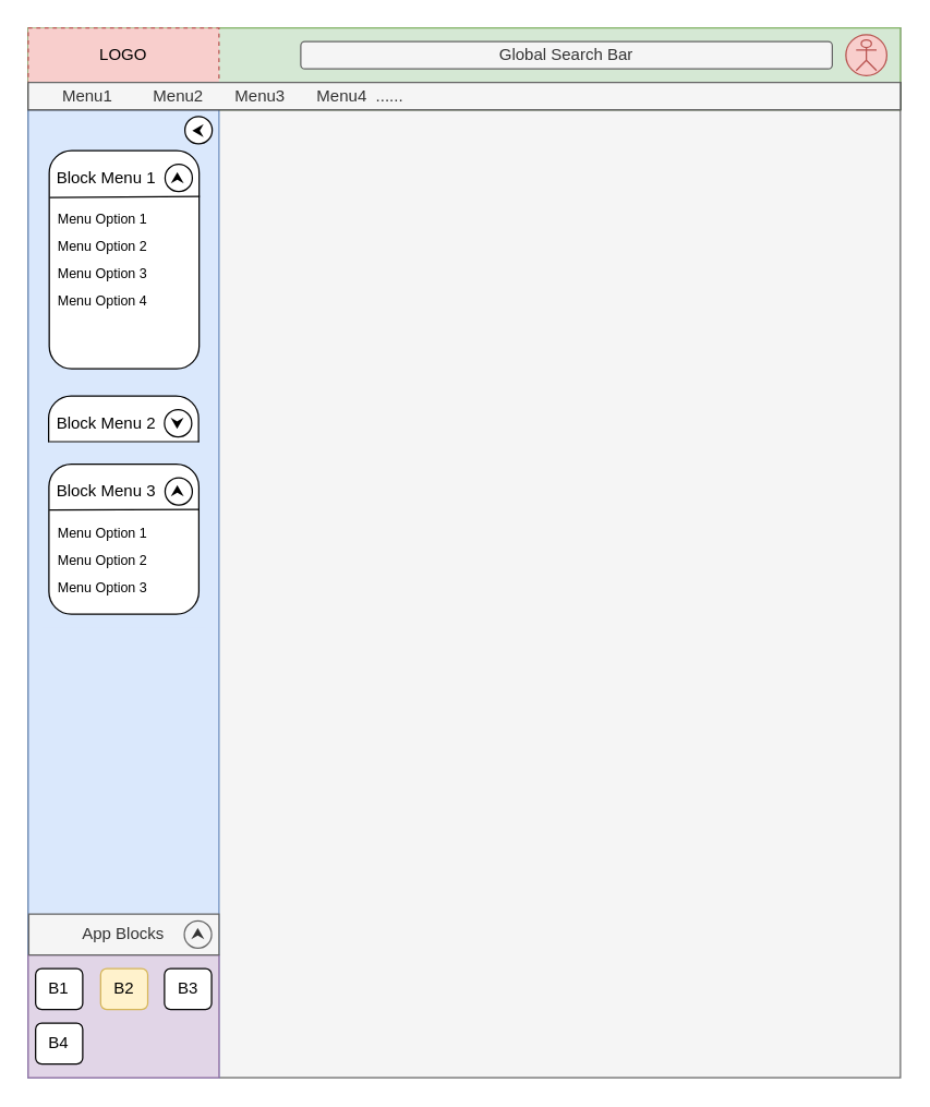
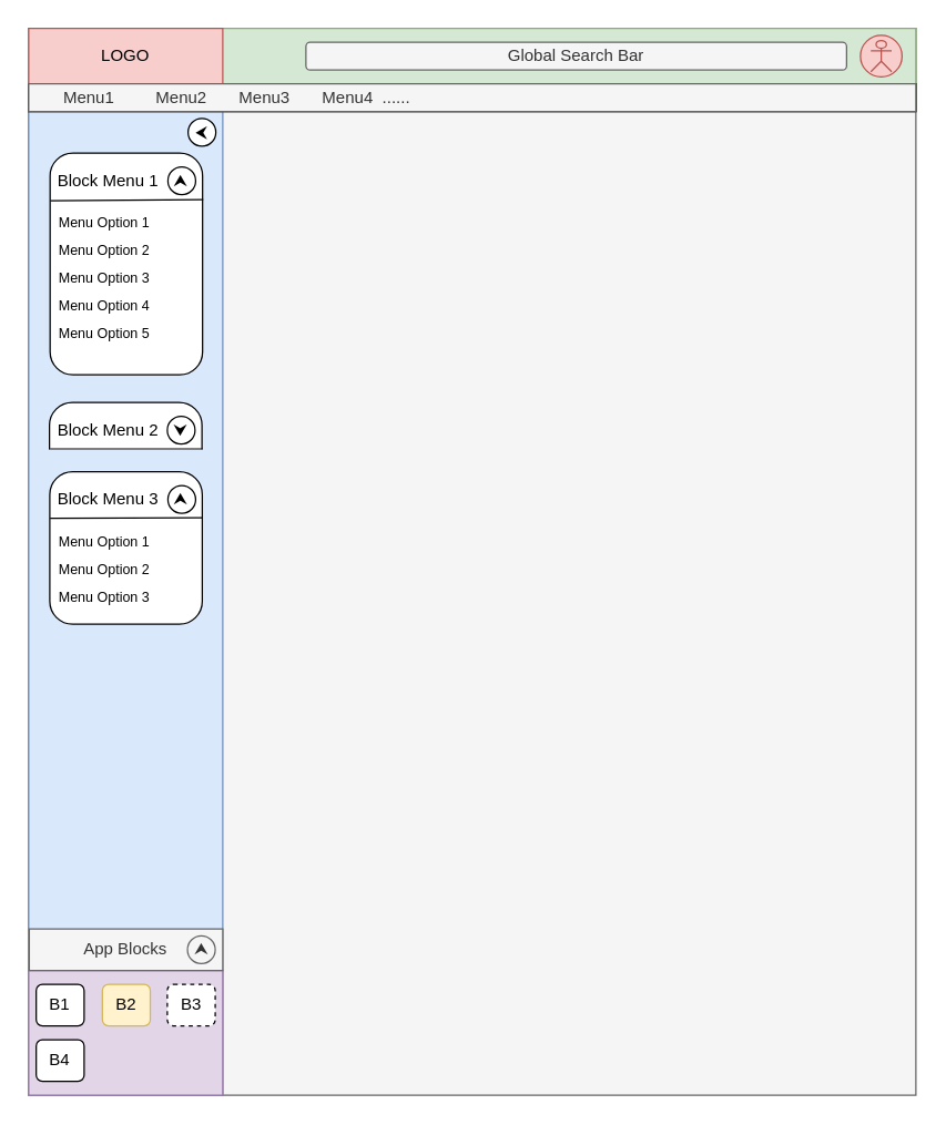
  <mxCell id="0" />
  <mxCell id="1" parent="0" />
  <mxCell id="2" value="" style="rounded=0;whiteSpace=wrap;html=1;fillColor=#f5f5f5;strokeColor=#666666;fontColor=#333333;" parent="1" vertex="1"><mxGeometry x="20" y="20" width="640" height="770" as="geometry" /></mxCell>
  <mxCell id="3" value="" style="rounded=0;whiteSpace=wrap;html=1;fillColor=#d5e8d4;strokeColor=#82b366;" parent="1" vertex="1"><mxGeometry x="20" y="20" width="640" height="60" as="geometry" /></mxCell>
  <mxCell id="4" value="" style="rounded=0;whiteSpace=wrap;html=1;fillColor=#dae8fc;strokeColor=#6c8ebf;" parent="1" vertex="1"><mxGeometry x="20" y="80" width="140" height="710" as="geometry" /></mxCell>
  <mxCell id="5" value="" style="rounded=0;whiteSpace=wrap;html=1;" parent="1" vertex="1"><mxGeometry x="20" y="60" width="640" height="20" as="geometry" /></mxCell>
- <mxCell id="6" value="LOGO" style="rounded=0;whiteSpace=wrap;html=1;fillColor=#f8cecc;strokeColor=#b85450;dashed=1;" parent="1" vertex="1"><mxGeometry x="20" y="20" width="140" height="40" as="geometry" /></mxCell>
+ <mxCell id="6" value="LOGO" style="rounded=0;whiteSpace=wrap;html=1;fillColor=#f8cecc;strokeColor=#b85450;" parent="1" vertex="1"><mxGeometry x="20" y="20" width="140" height="40" as="geometry" /></mxCell>
  <mxCell id="7" value="Global Search Bar" style="rounded=1;whiteSpace=wrap;html=1;fillColor=#f5f5f5;strokeColor=#666666;fontColor=#333333;" parent="1" vertex="1"><mxGeometry x="220" y="30" width="390" height="20" as="geometry" /></mxCell>
  <mxCell id="8" value="" style="ellipse;whiteSpace=wrap;html=1;aspect=fixed;fillColor=#f8cecc;strokeColor=#b85450;" parent="1" vertex="1"><mxGeometry x="620" y="25" width="30" height="30" as="geometry" /></mxCell>
  <mxCell id="9" value="" style="shape=umlActor;verticalLabelPosition=bottom;verticalAlign=top;html=1;outlineConnect=0;fillColor=#f8cecc;strokeColor=#b85450;" parent="1" vertex="1"><mxGeometry x="627.5" y="28.75" width="15" height="22.5" as="geometry" /></mxCell>
  <mxCell id="10" value="&amp;nbsp; &amp;nbsp; &amp;nbsp; &amp;nbsp;Menu1&amp;nbsp; &amp;nbsp; &amp;nbsp; &amp;nbsp; &amp;nbsp;Menu2&amp;nbsp; &amp;nbsp; &amp;nbsp; &amp;nbsp;Menu3&amp;nbsp; &amp;nbsp; &amp;nbsp; &amp;nbsp;Menu4&amp;nbsp; ......" style="text;html=1;strokeColor=#666666;fillColor=#f5f5f5;align=left;verticalAlign=middle;whiteSpace=wrap;rounded=0;fontColor=#333333;" parent="1" vertex="1"><mxGeometry x="20" y="60" width="640" height="20" as="geometry" /></mxCell>
  <mxCell id="11" value="" style="rounded=1;whiteSpace=wrap;html=1;align=left;" parent="1" vertex="1"><mxGeometry x="35.44" y="110" width="110" height="160" as="geometry" /></mxCell>
  <mxCell id="12" value="" style="endArrow=none;html=1;exitX=0.003;exitY=0.215;exitDx=0;exitDy=0;exitPerimeter=0;entryX=1.004;entryY=0.21;entryDx=0;entryDy=0;entryPerimeter=0;" parent="1" source="11" target="11" edge="1"><mxGeometry width="50" height="50" relative="1" as="geometry"><mxPoint x="35.44" y="140" as="sourcePoint" /><mxPoint x="146.44" y="140" as="targetPoint" /></mxGeometry></mxCell>
  <mxCell id="13" value="Menu Option 1" style="text;html=1;strokeColor=none;fillColor=none;align=left;verticalAlign=middle;whiteSpace=wrap;rounded=0;fontSize=10;" parent="1" vertex="1"><mxGeometry x="40.44" y="150" width="100" height="20" as="geometry" /></mxCell>
  <mxCell id="14" value="Menu Option 2" style="text;html=1;strokeColor=none;fillColor=none;align=left;verticalAlign=middle;whiteSpace=wrap;rounded=0;fontSize=10;" parent="1" vertex="1"><mxGeometry x="40.44" y="170" width="100" height="20" as="geometry" /></mxCell>
  <mxCell id="15" value="Menu Option 3" style="text;html=1;strokeColor=none;fillColor=none;align=left;verticalAlign=middle;whiteSpace=wrap;rounded=0;fontSize=10;" parent="1" vertex="1"><mxGeometry x="40.44" y="190" width="100" height="20" as="geometry" /></mxCell>
  <mxCell id="16" value="Menu Option 4" style="text;html=1;strokeColor=none;fillColor=none;align=left;verticalAlign=middle;whiteSpace=wrap;rounded=0;fontSize=10;" parent="1" vertex="1"><mxGeometry x="40.44" y="210" width="100" height="20" as="geometry" /></mxCell>
+ <mxCell id="17" value="Menu Option 5" style="text;html=1;strokeColor=none;fillColor=none;align=left;verticalAlign=middle;whiteSpace=wrap;rounded=0;fontSize=10;" parent="1" vertex="1"><mxGeometry x="40.44" y="230" width="100" height="20" as="geometry" /></mxCell>
  <mxCell id="18" value="Block Menu 1" style="text;html=1;strokeColor=none;fillColor=none;align=center;verticalAlign=middle;whiteSpace=wrap;rounded=0;" parent="1" vertex="1"><mxGeometry x="40.44" y="120" width="75" height="20" as="geometry" /></mxCell>
  <mxCell id="19" value="⮝" style="ellipse;whiteSpace=wrap;html=1;" parent="1" vertex="1"><mxGeometry x="120.44" y="120" width="20" height="20" as="geometry" /></mxCell>
  <mxCell id="20" value="" style="rounded=1;whiteSpace=wrap;html=1;align=left;" parent="1" vertex="1"><mxGeometry x="35" y="290" width="110" height="160" as="geometry" /></mxCell>
  <mxCell id="21" value="" style="endArrow=none;html=1;entryX=1.004;entryY=0.21;entryDx=0;entryDy=0;entryPerimeter=0;exitX=0.004;exitY=0.21;exitDx=0;exitDy=0;exitPerimeter=0;" parent="1" source="20" target="20" edge="1"><mxGeometry width="50" height="50" relative="1" as="geometry"><mxPoint x="35.44" y="324" as="sourcePoint" /><mxPoint x="146" y="320" as="targetPoint" /></mxGeometry></mxCell>
  <mxCell id="22" value="Block Menu 2" style="text;html=1;strokeColor=none;fillColor=none;align=center;verticalAlign=middle;whiteSpace=wrap;rounded=0;" parent="1" vertex="1"><mxGeometry x="40" y="300" width="75" height="20" as="geometry" /></mxCell>
  <mxCell id="23" value="⮟" style="ellipse;whiteSpace=wrap;html=1;" parent="1" vertex="1"><mxGeometry x="120" y="300" width="20" height="20" as="geometry" /></mxCell>
  <mxCell id="24" value="" style="rounded=0;whiteSpace=wrap;html=1;fontSize=19;align=left;fillColor=#dae8fc;strokeColor=none;" parent="1" vertex="1"><mxGeometry x="30" y="324" width="120" height="136" as="geometry" /></mxCell>
  <mxCell id="25" value="" style="rounded=1;whiteSpace=wrap;html=1;align=left;" parent="1" vertex="1"><mxGeometry x="35.22" y="340" width="110" height="110" as="geometry" /></mxCell>
  <mxCell id="26" value="" style="endArrow=none;html=1;exitX=0.003;exitY=0.215;exitDx=0;exitDy=0;exitPerimeter=0;entryX=1.004;entryY=0.21;entryDx=0;entryDy=0;entryPerimeter=0;" parent="1" edge="1"><mxGeometry width="50" height="50" relative="1" as="geometry"><mxPoint x="35.44" y="373.65" as="sourcePoint" /><mxPoint x="145.55" y="373.1" as="targetPoint" /></mxGeometry></mxCell>
  <mxCell id="27" value="Menu Option 1" style="text;html=1;strokeColor=none;fillColor=none;align=left;verticalAlign=middle;whiteSpace=wrap;rounded=0;fontSize=10;" parent="1" vertex="1"><mxGeometry x="40.22" y="380" width="100" height="20" as="geometry" /></mxCell>
  <mxCell id="28" value="Menu Option 2" style="text;html=1;strokeColor=none;fillColor=none;align=left;verticalAlign=middle;whiteSpace=wrap;rounded=0;fontSize=10;" parent="1" vertex="1"><mxGeometry x="40.22" y="400" width="100" height="20" as="geometry" /></mxCell>
  <mxCell id="29" value="Menu Option 3" style="text;html=1;strokeColor=none;fillColor=none;align=left;verticalAlign=middle;whiteSpace=wrap;rounded=0;fontSize=10;" parent="1" vertex="1"><mxGeometry x="40.22" y="420" width="100" height="20" as="geometry" /></mxCell>
  <mxCell id="30" value="Block Menu 3" style="text;html=1;strokeColor=none;fillColor=none;align=center;verticalAlign=middle;whiteSpace=wrap;rounded=0;" parent="1" vertex="1"><mxGeometry x="40.22" y="350" width="75" height="20" as="geometry" /></mxCell>
  <mxCell id="31" value="⮝" style="ellipse;whiteSpace=wrap;html=1;" parent="1" vertex="1"><mxGeometry x="120.44" y="350" width="20" height="20" as="geometry" /></mxCell>
  <mxCell id="32" value="⮜" style="ellipse;whiteSpace=wrap;html=1;" parent="1" vertex="1"><mxGeometry x="135" y="85" width="20" height="20" as="geometry" /></mxCell>
  <mxCell id="33" value="" style="rounded=0;whiteSpace=wrap;html=1;fillColor=#e1d5e7;strokeColor=#9673a6;" vertex="1" parent="1"><mxGeometry x="20" y="700" width="140" height="90" as="geometry" /></mxCell>
  <mxCell id="34" value="B1" style="rounded=1;whiteSpace=wrap;html=1;" vertex="1" parent="1"><mxGeometry x="25.44" y="710" width="34.56" height="30" as="geometry" /></mxCell>
  <mxCell id="35" value="B2" style="rounded=1;whiteSpace=wrap;html=1;fillColor=#fff2cc;strokeColor=#d6b656;" vertex="1" parent="1"><mxGeometry x="73.16" y="710" width="34.56" height="30" as="geometry" /></mxCell>
- <mxCell id="36" value="B3" style="rounded=1;whiteSpace=wrap;html=1;" vertex="1" parent="1"><mxGeometry x="120" y="710" width="34.56" height="30" as="geometry" /></mxCell>
+ <mxCell id="36" value="B3" style="rounded=1;whiteSpace=wrap;html=1;dashed=1;" vertex="1" parent="1"><mxGeometry x="120" y="710" width="34.56" height="30" as="geometry" /></mxCell>
  <mxCell id="37" value="B4" style="rounded=1;whiteSpace=wrap;html=1;" vertex="1" parent="1"><mxGeometry x="25.44" y="750" width="34.56" height="30" as="geometry" /></mxCell>
  <mxCell id="38" value="App Blocks" style="rounded=0;whiteSpace=wrap;html=1;fillColor=#f5f5f5;strokeColor=#666666;fontColor=#333333;" vertex="1" parent="1"><mxGeometry x="20.44" y="670" width="139.56" height="30" as="geometry" /></mxCell>
  <mxCell id="39" value="⮝" style="ellipse;whiteSpace=wrap;html=1;fillColor=#f5f5f5;strokeColor=#666666;fontColor=#333333;" vertex="1" parent="1"><mxGeometry x="134.56" y="675" width="20" height="20" as="geometry" /></mxCell>
